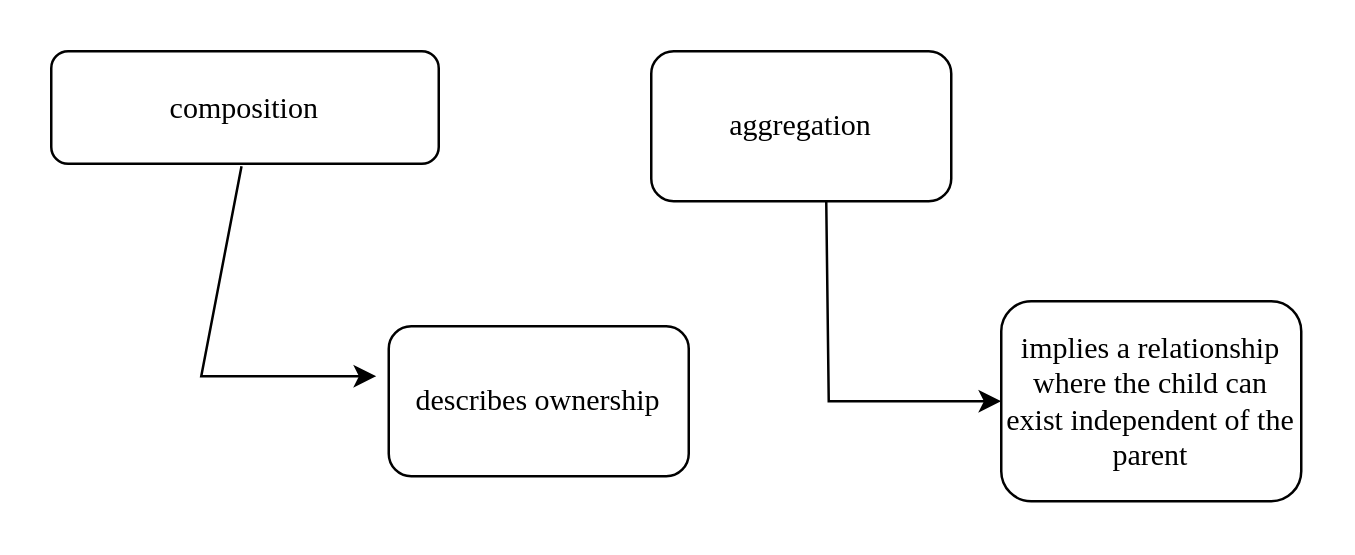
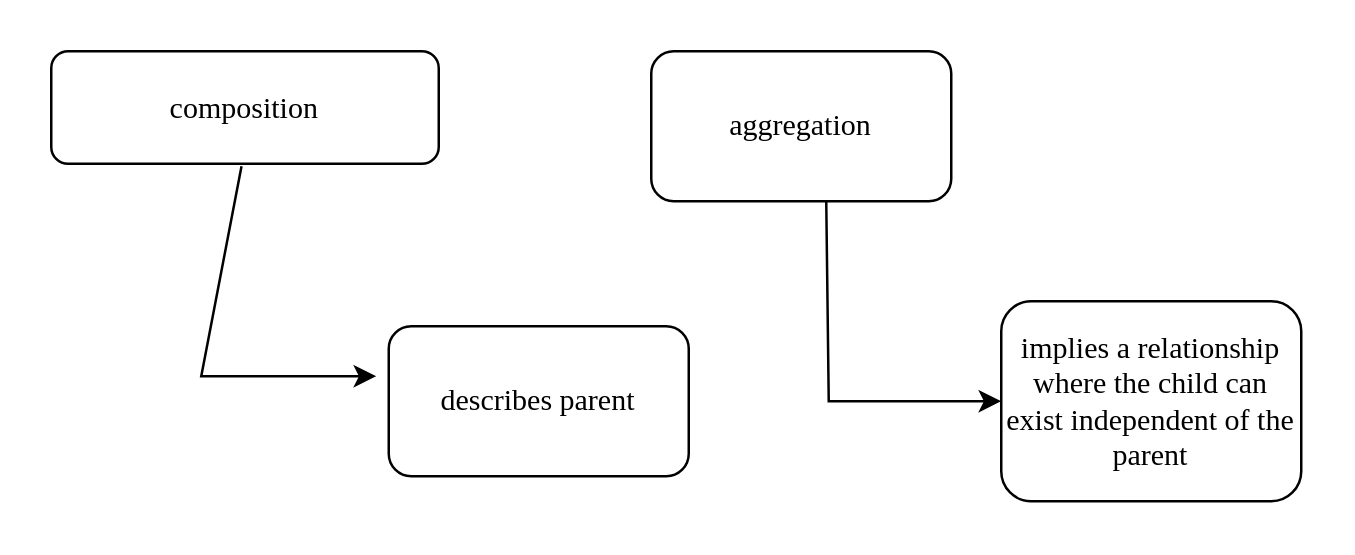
  <mxCell id="0" />
  <mxCell id="1" parent="0" />
  <mxCell id="2" value="composition" style="rounded=1;whiteSpace=wrap;html=1;fontFamily=Karla;fontSource=https%3A%2F%2Ffonts.googleapis.com%2Fcss%3Ffamily%3DKarla;" vertex="1" parent="1"><mxGeometry x="20" y="20" width="155" height="45" as="geometry" /></mxCell>
  <mxCell id="3" value="aggregation" style="rounded=1;whiteSpace=wrap;html=1;fontFamily=Karla;fontSource=https%3A%2F%2Ffonts.googleapis.com%2Fcss%3Ffamily%3DKarla;" vertex="1" parent="1"><mxGeometry x="260" y="20" width="120" height="60" as="geometry" /></mxCell>
  <mxCell id="4" value="" style="endArrow=classic;html=1;rounded=0;exitX=0.491;exitY=1.022;exitDx=0;exitDy=0;exitPerimeter=0;" edge="1" parent="1" source="2"><mxGeometry width="50" height="50" relative="1" as="geometry"><mxPoint x="90" y="80" as="sourcePoint" /><mxPoint x="150" y="150" as="targetPoint" /><Array as="points"><mxPoint x="80" y="150" /></Array></mxGeometry></mxCell>
- <mxCell id="5" value="describes ownership" style="rounded=1;whiteSpace=wrap;html=1;fontFamily=Karla;fontSource=https%3A%2F%2Ffonts.googleapis.com%2Fcss%3Ffamily%3DKarla;" vertex="1" parent="1"><mxGeometry x="155" y="130" width="120" height="60" as="geometry" /></mxCell>
+ <mxCell id="5" value="describes parent" style="rounded=1;whiteSpace=wrap;html=1;fontFamily=Karla;fontSource=https%3A%2F%2Ffonts.googleapis.com%2Fcss%3Ffamily%3DKarla;" vertex="1" parent="1"><mxGeometry x="155" y="130" width="120" height="60" as="geometry" /></mxCell>
  <mxCell id="6" value="" style="endArrow=classic;html=1;rounded=0;exitX=0.491;exitY=1.022;exitDx=0;exitDy=0;exitPerimeter=0;entryX=0;entryY=0.5;entryDx=0;entryDy=0;" edge="1" parent="1" target="7"><mxGeometry width="50" height="50" relative="1" as="geometry"><mxPoint x="330" y="80" as="sourcePoint" /><mxPoint x="401.08" y="148.68" as="targetPoint" /><Array as="points"><mxPoint x="331" y="160" /></Array></mxGeometry></mxCell>
  <mxCell id="7" value="implies a relationship where the child can exist independent of the parent" style="rounded=1;whiteSpace=wrap;html=1;fontFamily=Karla;fontSource=https%3A%2F%2Ffonts.googleapis.com%2Fcss%3Ffamily%3DKarla;" vertex="1" parent="1"><mxGeometry x="400" y="120" width="120" height="80" as="geometry" /></mxCell>
